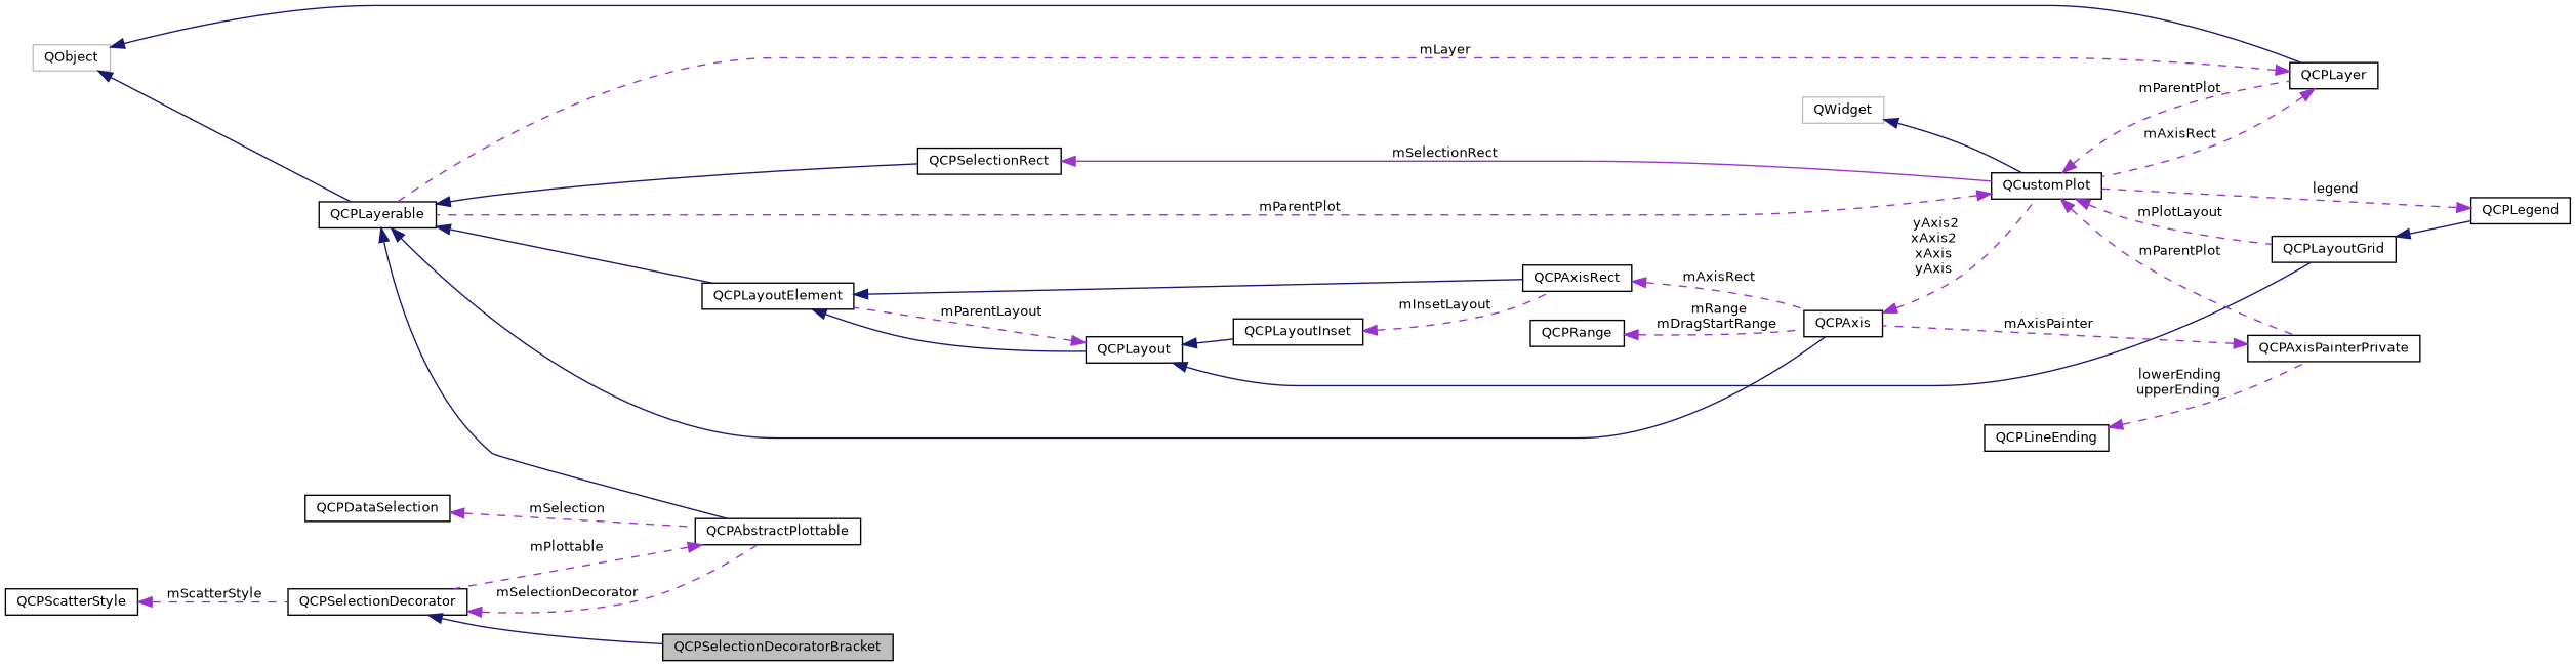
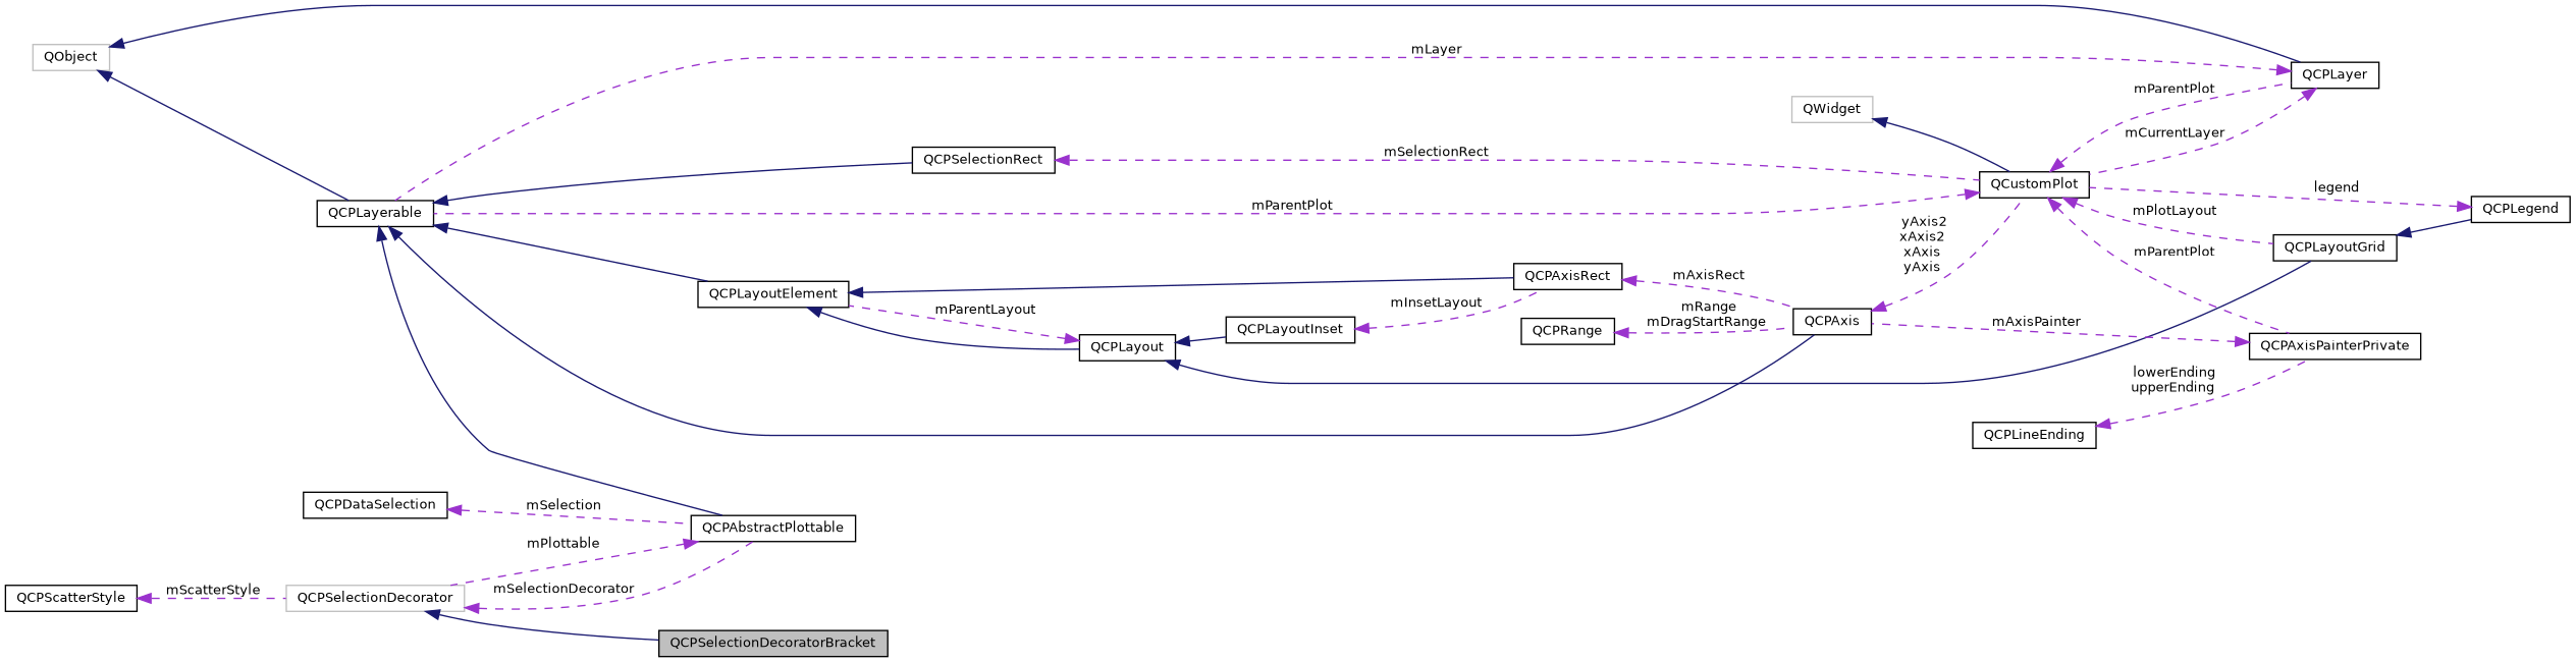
  digraph {
    rankdir=LR
    node [color=black fillcolor=white fontname=Helvetica fontsize=10 shape=record style=filled]
    edge [color=darkorchid3 dir=back fontname=Helvetica fontsize=10 labelfontname=Helvetica labelfontsize=10 style=dashed]
    n1 [fillcolor=grey75 fontcolor=black height=0.2 label=QCPSelectionDecoratorBracket width=0.4]
-   n2 [height=0.2 label=QCPSelectionDecorator width=0.4]
+   n2 [color=grey75 height=0.2 label=QCPSelectionDecorator width=0.4]
    n3 [height=0.2 label=QCPAbstractPlottable width=0.4]
    n4 [height=0.2 label=QCPLayerable width=0.4]
    n5 [height=0.2 label=QCPLayoutElement width=0.4]
    n6 [height=0.2 label=QCPSelectionRect width=0.4]
    n7 [height=0.2 label=QCPAxis width=0.4]
    n8 [height=0.2 label=QCPLayout width=0.4]
    n9 [height=0.2 label=QCPAxisRect width=0.4]
    n10 [height=0.2 label=QCustomPlot width=0.4]
    n11 [color=grey75 height=0.2 label=QObject width=0.4]
    n12 [height=0.2 label=QCPLayer width=0.4]
    n13 [height=0.2 label=QCPAxisPainterPrivate width=0.4]
    n14 [height=0.2 label=QCPLayoutGrid width=0.4]
    n15 [color=grey75 height=0.2 label=QWidget width=0.4]
    n16 [height=0.2 label=QCPLegend width=0.4]
    n17 [height=0.2 label=QCPLayoutInset width=0.4]
    n18 [height=0.2 label=QCPRange width=0.4]
    n19 [height=0.2 label=QCPLineEnding width=0.4]
    n20 [height=0.2 label=QCPDataSelection width=0.4]
    n21 [height=0.2 label=QCPScatterStyle width=0.4]
    n2 -> n1 [color=midnightblue style=solid]
    n2 -> n3 [label=" mSelectionDecorator"]
    n3 -> n2 [label=" mPlottable"]
    n4 -> n3 [color=midnightblue style=solid]
    n4 -> n5 [color=midnightblue style=solid]
    n4 -> n6 [color=midnightblue style=solid]
    n4 -> n7 [color=midnightblue style=solid]
    n5 -> n8 [color=midnightblue style=solid]
    n5 -> n9 [color=midnightblue style=solid]
-   n6 -> n10 [label=" mSelectionRect" style=solid]
+   n6 -> n10 [label=" mSelectionRect"]
    n7 -> n10 [label=" yAxis2\nxAxis2\nxAxis\nyAxis"]
    n8 -> n5 [label=" mParentLayout"]
    n8 -> n14 [color=midnightblue style=solid]
    n8 -> n17 [color=midnightblue style=solid]
    n9 -> n7 [label=" mAxisRect"]
    n10 -> n4 [label=" mParentPlot"]
    n10 -> n12 [label=" mParentPlot"]
    n10 -> n13 [label=" mParentPlot"]
    n10 -> n14 [label=" mPlotLayout"]
    n11 -> n4 [color=midnightblue style=solid]
    n11 -> n12 [color=midnightblue style=solid]
    n12 -> n4 [label=" mLayer"]
-   n12 -> n10 [label=" mAxisRect"]
+   n12 -> n10 [label=" mCurrentLayer"]
    n13 -> n7 [label=" mAxisPainter"]
    n14 -> n16 [color=midnightblue style=solid]
    n15 -> n10 [color=midnightblue style=solid]
    n16 -> n10 [label=" legend"]
    n17 -> n9 [label=" mInsetLayout"]
    n18 -> n7 [label=" mRange\nmDragStartRange"]
    n19 -> n13 [label=" lowerEnding\nupperEnding"]
    n20 -> n3 [label=" mSelection"]
    n21 -> n2 [label=" mScatterStyle"]
  }
